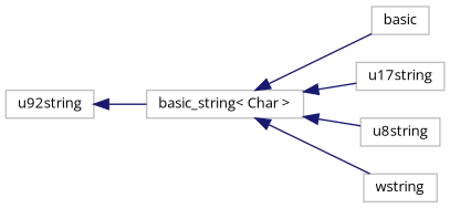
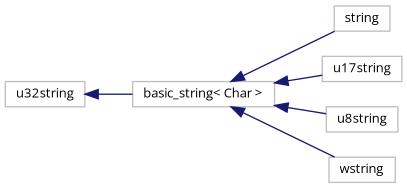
  digraph {
    fontname="Open Sans"
    rankdir=LR
    node [color=grey75 fillcolor=white fontname="Open Sans" fontsize=10 shape=record style=filled]
    edge [color=midnightblue dir=back fontname="Open Sans" fontsize=10 labelfontname=Helvetica labelfontsize=10 style=solid]
    n1 [height=0.2 label="basic_string\< Char \>" width=0.4]
-   n2 [height=0.2 label=basic width=0.4]
+   n2 [height=0.2 label=string width=0.4]
    n3 [height=0.2 label=u17string width=0.4]
    n4 [height=0.2 label=u8string width=0.4]
    n5 [height=0.2 label=wstring width=0.4]
-   n6 [height=0.2 label=u92string width=0.4]
+   n6 [height=0.2 label=u32string width=0.4]
    n1 -> n2
    n1 -> n3
    n1 -> n4
    n1 -> n5
    n6 -> n1
  }
